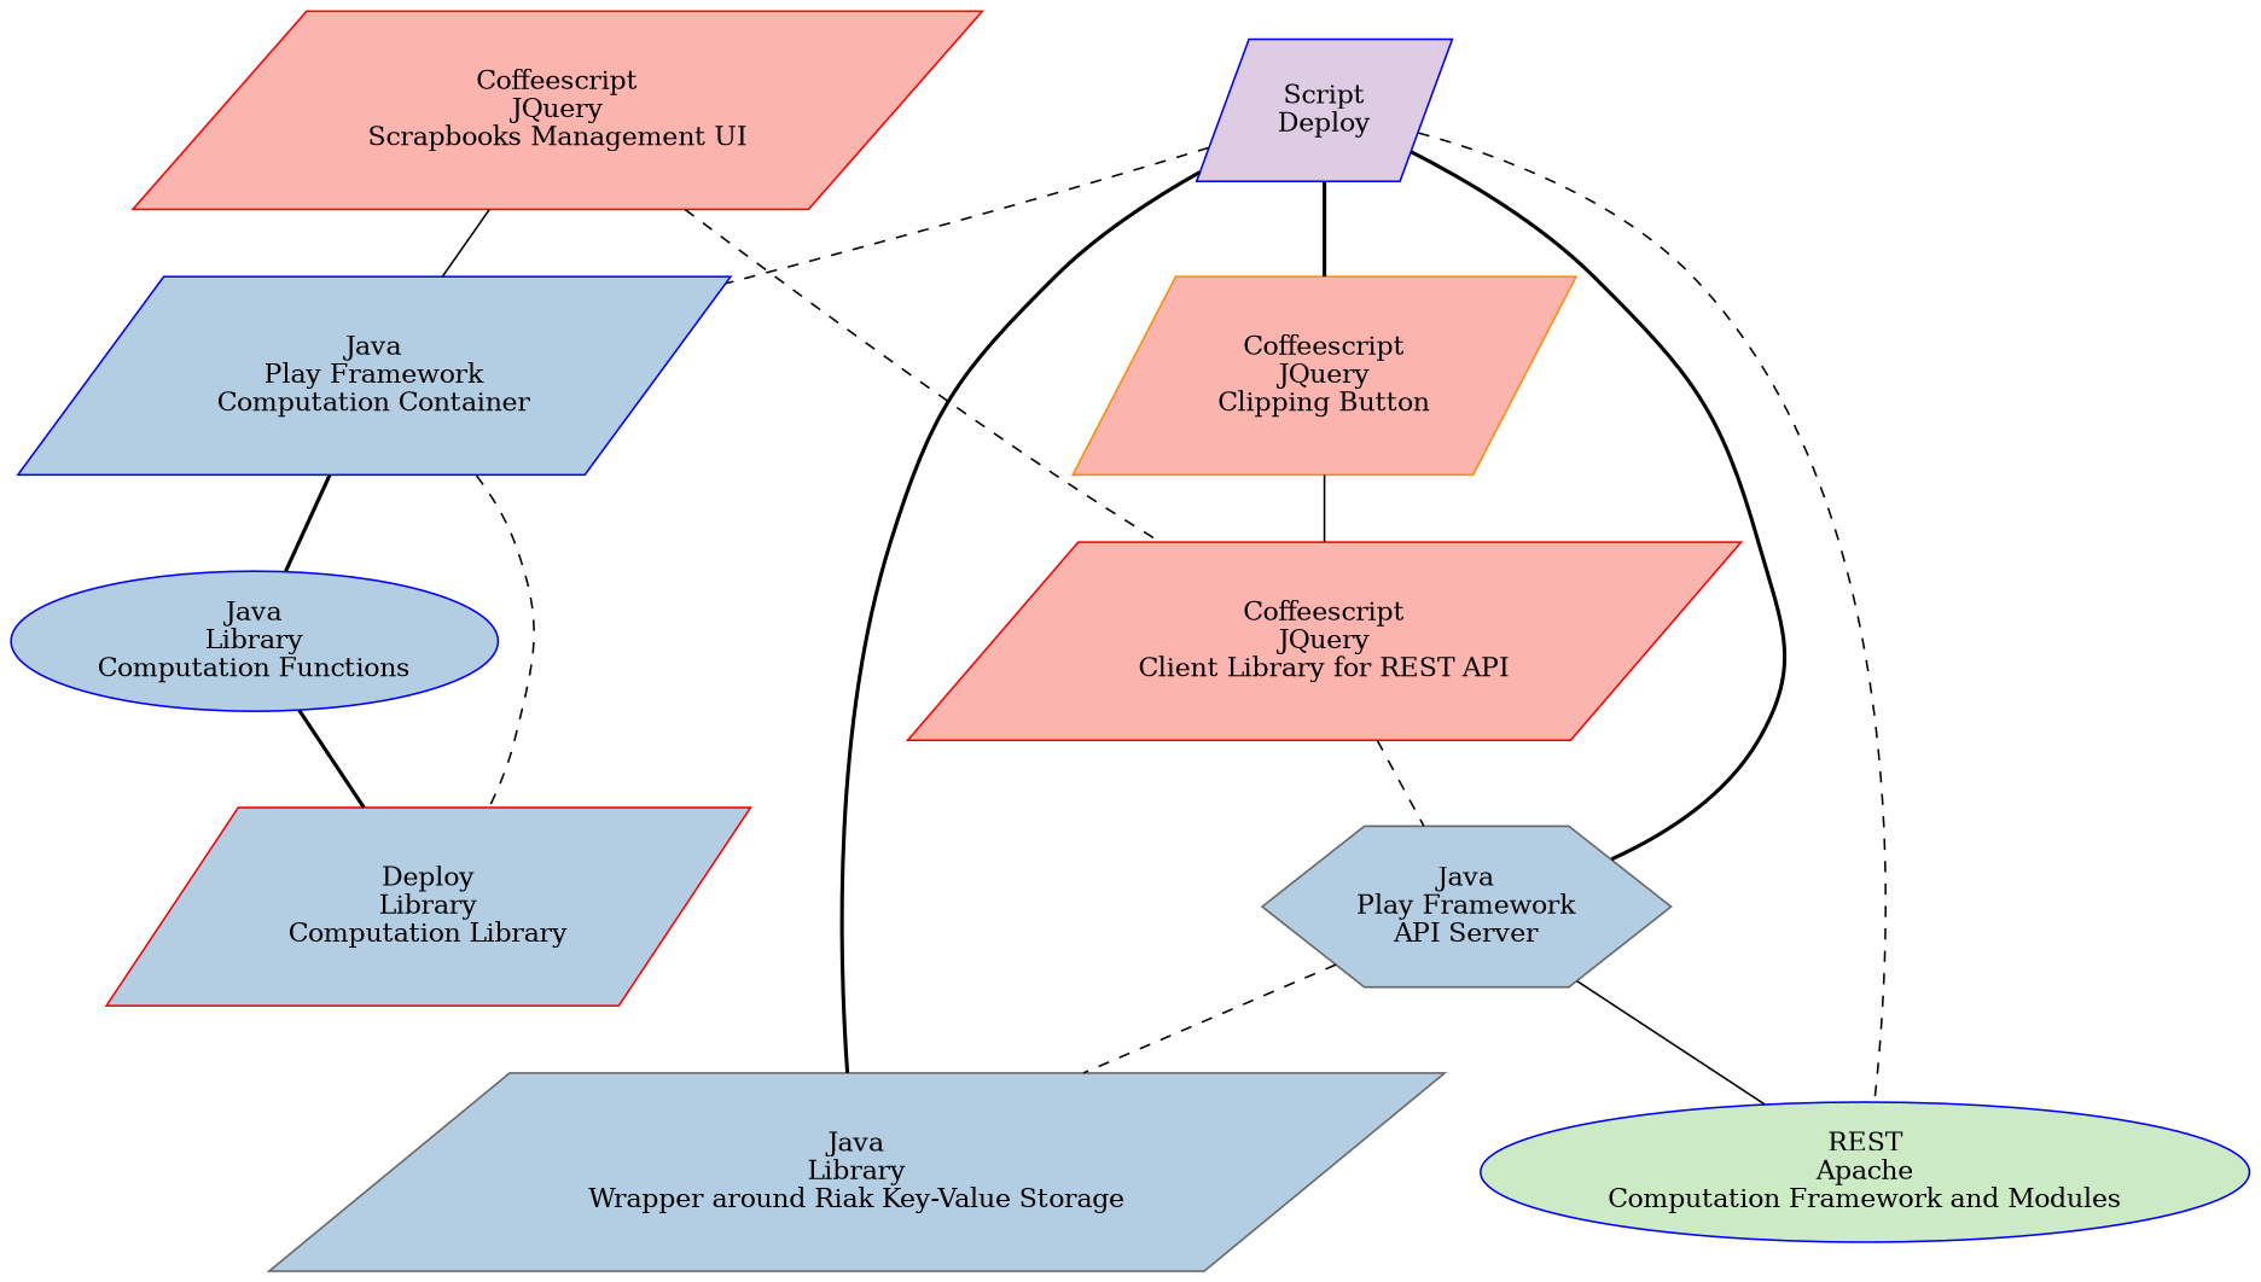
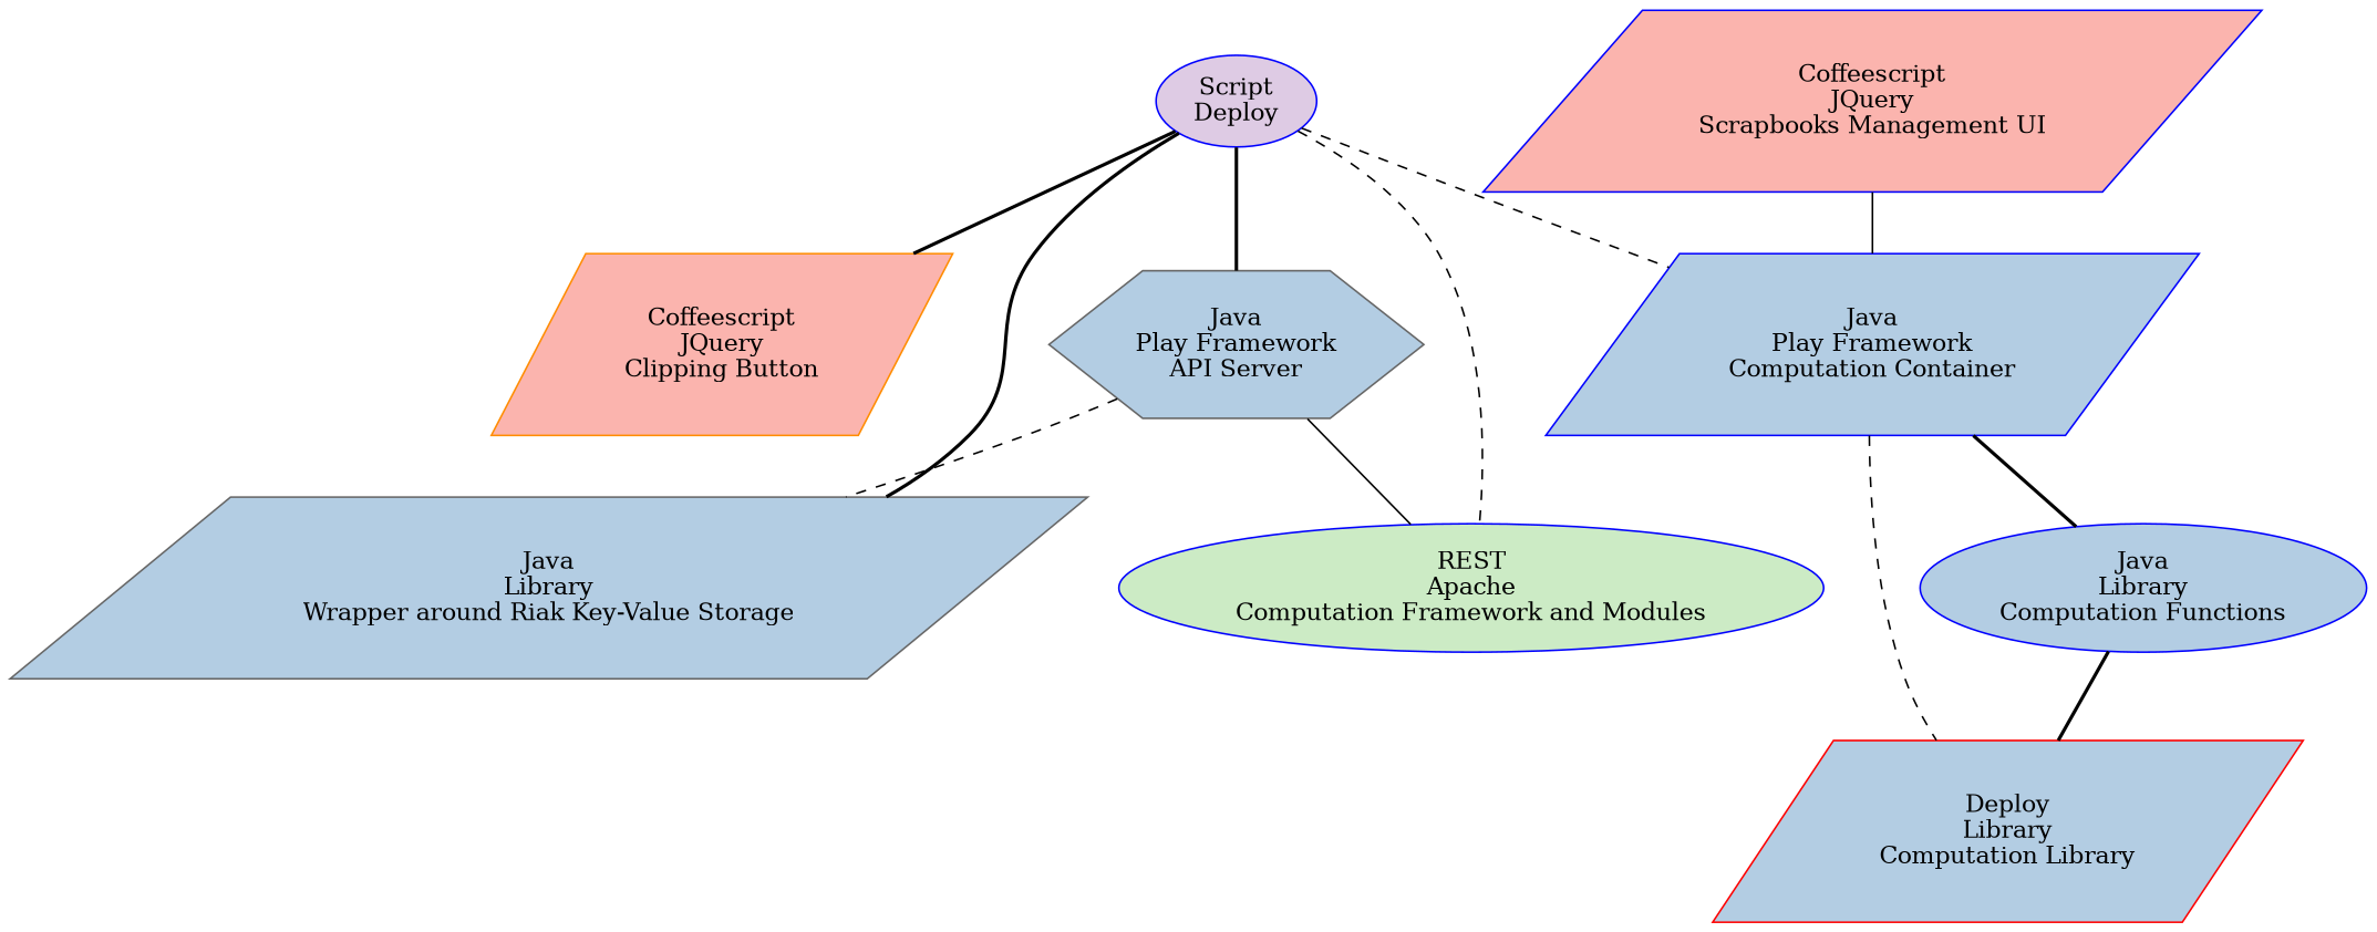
  digraph {
    node [color=blue fillcolor="/pastel14/2" shape=parallelogram style=filled]
    edge [dir=none style=dashed]
    n1 [color=darkorange fillcolor="/pastel14/1" label="Coffeescript\nJQuery\nClipping Button"]
-   n2 [color=red fillcolor="/pastel14/1" label="Coffeescript\nJQuery\nClient Library for REST API"]
    n3 [color=gray40 label="Java\nPlay Framework\nAPI Server" shape=hexagon]
-   n4 [color=red fillcolor="/pastel14/1" label="Coffeescript\nJQuery\nScrapbooks Management UI"]
+   n4 [fillcolor="/pastel14/1" label="Coffeescript\nJQuery\nScrapbooks Management UI"]
    n5 [label="Java\nPlay Framework\nComputation Container"]
    n6 [color=red label="Deploy\nLibrary\nComputation Library"]
    n7 [label="Java\nLibrary\nComputation Functions" shape=ellipse]
    n8 [color=gray40 label="Java\nLibrary\nWrapper around Riak Key-Value Storage"]
    n9 [fillcolor="/pastel14/3" label="REST\nApache\nComputation Framework and Modules" shape=ellipse]
-   n10 [fillcolor="/pastel14/4" label="Script\nDeploy"]
-   n1 -> n2 [style=solid]
-   n2 -> n3
+   n10 [fillcolor="/pastel14/4" label="Script\nDeploy" shape=ellipse]
    n3 -> n8
    n3 -> n9 [style=solid]
-   n4 -> n2
    n4 -> n5 [style=solid]
    n5 -> n6
    n5 -> n7 [style=bold]
    n7 -> n6 [style=bold]
    n10 -> n1 [style=bold]
    n10 -> n3 [style=bold]
    n10 -> n5
    n10 -> n8 [style=bold]
    n10 -> n9
  }
